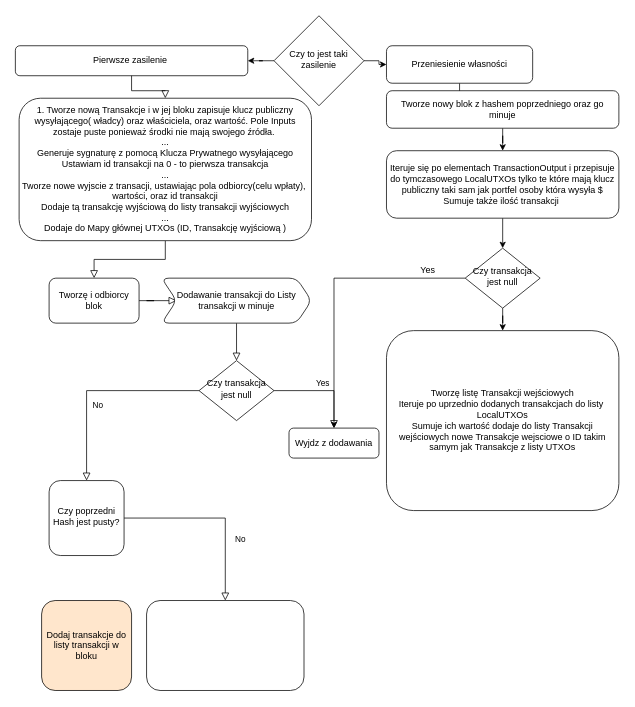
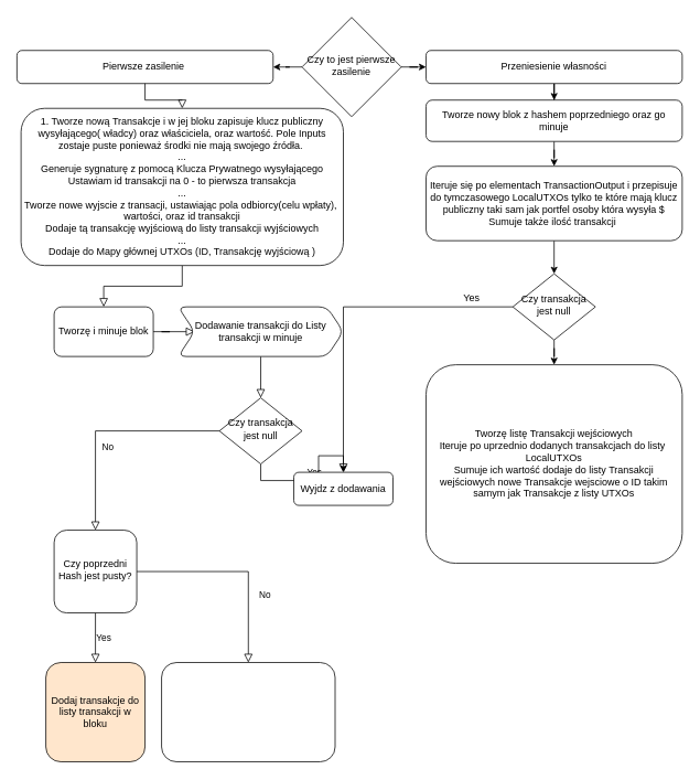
  <mxCell id="0" />
  <mxCell id="1" parent="0" />
  <mxCell id="2" value="" style="rounded=0;html=1;jettySize=auto;orthogonalLoop=1;fontSize=11;endArrow=block;endFill=0;endSize=8;strokeWidth=1;shadow=0;labelBackgroundColor=none;edgeStyle=orthogonalEdgeStyle;entryX=0.5;entryY=0;entryDx=0;entryDy=0;" parent="1" source="24" target="6" edge="1"><mxGeometry relative="1" as="geometry"><mxPoint x="295" y="390" as="sourcePoint" /><Array as="points" /></mxGeometry></mxCell>
  <mxCell id="3" value="Pierwsze zasilenie&amp;nbsp;" style="rounded=1;whiteSpace=wrap;html=1;fontSize=12;glass=0;strokeWidth=1;shadow=0;" parent="1" vertex="1"><mxGeometry x="20" y="60" width="310" height="40" as="geometry" /></mxCell>
  <mxCell id="4" value="No" style="rounded=0;html=1;jettySize=auto;orthogonalLoop=1;fontSize=11;endArrow=block;endFill=0;endSize=8;strokeWidth=1;shadow=0;labelBackgroundColor=none;edgeStyle=orthogonalEdgeStyle;exitX=0;exitY=0.5;exitDx=0;exitDy=0;" parent="1" source="6" target="10" edge="1"><mxGeometry y="20" relative="1" as="geometry"><mxPoint as="offset" /><Array as="points" /></mxGeometry></mxCell>
  <mxCell id="5" value="Yes" style="edgeStyle=orthogonalEdgeStyle;rounded=0;html=1;jettySize=auto;orthogonalLoop=1;fontSize=11;endArrow=block;endFill=0;endSize=8;strokeWidth=1;shadow=0;labelBackgroundColor=none;" parent="1" source="6" target="7" edge="1"><mxGeometry y="10" relative="1" as="geometry"><mxPoint as="offset" /></mxGeometry></mxCell>
  <mxCell id="6" value="Czy transakcja jest null" style="rhombus;whiteSpace=wrap;html=1;shadow=0;fontFamily=Helvetica;fontSize=12;align=center;strokeWidth=1;spacing=6;spacingTop=-4;" parent="1" vertex="1"><mxGeometry x="265" y="480" width="100" height="80" as="geometry" /></mxCell>
- <mxCell id="7" value="Wyjdz z dodawania" style="rounded=1;whiteSpace=wrap;html=1;fontSize=12;glass=0;strokeWidth=1;shadow=0;" parent="1" vertex="1"><mxGeometry x="385" y="570" width="120" height="40" as="geometry" /></mxCell>
+ <mxCell id="7" value="Wyjdz z dodawania" style="rounded=1;whiteSpace=wrap;html=1;fontSize=12;glass=0;strokeWidth=1;shadow=0;" parent="1" vertex="1"><mxGeometry x="355" y="570" width="120" height="40" as="geometry" /></mxCell>
  <mxCell id="8" value="No" style="rounded=0;html=1;jettySize=auto;orthogonalLoop=1;fontSize=11;endArrow=block;endFill=0;endSize=8;strokeWidth=1;shadow=0;labelBackgroundColor=none;edgeStyle=orthogonalEdgeStyle;" parent="1" source="10" target="11" edge="1"><mxGeometry x="0.333" y="20" relative="1" as="geometry"><mxPoint as="offset" /></mxGeometry></mxCell>
+ <mxCell id="9" value="Yes" style="edgeStyle=orthogonalEdgeStyle;rounded=0;html=1;jettySize=auto;orthogonalLoop=1;fontSize=11;endArrow=block;endFill=0;endSize=8;strokeWidth=1;shadow=0;labelBackgroundColor=none;" parent="1" source="10" target="12" edge="1"><mxGeometry y="10" relative="1" as="geometry"><mxPoint as="offset" /></mxGeometry></mxCell>
  <mxCell id="10" value="Czy poprzedni Hash jest pusty?" style="whiteSpace=wrap;html=1;shadow=0;fontFamily=Helvetica;fontSize=12;align=center;strokeWidth=1;spacing=6;spacingTop=-4;rounded=1;" parent="1" vertex="1"><mxGeometry x="65" y="640" width="100" height="100" as="geometry" /></mxCell>
  <mxCell id="11" value="" style="rounded=1;whiteSpace=wrap;html=1;fontSize=12;glass=0;strokeWidth=1;shadow=0;" parent="1" vertex="1"><mxGeometry x="195" y="800" width="210" height="120" as="geometry" /></mxCell>
  <mxCell id="12" value="Dodaj transakcje do listy transakcji w bloku" style="rounded=1;whiteSpace=wrap;html=1;fontSize=12;glass=0;strokeWidth=1;shadow=0;fillColor=#ffe6cc;" parent="1" vertex="1"><mxGeometry x="55" y="800" width="120" height="120" as="geometry" /></mxCell>
  <mxCell id="13" value="" style="rounded=0;html=1;jettySize=auto;orthogonalLoop=1;fontSize=11;endArrow=block;endFill=0;endSize=8;strokeWidth=1;shadow=0;labelBackgroundColor=none;edgeStyle=orthogonalEdgeStyle;entryX=0.5;entryY=0;entryDx=0;entryDy=0;" edge="1" parent="1" source="3" target="25"><mxGeometry relative="1" as="geometry"><mxPoint x="320" y="130" as="sourcePoint" /><mxPoint x="218" y="150" as="targetPoint" /></mxGeometry></mxCell>
  <mxCell id="14" style="edgeStyle=orthogonalEdgeStyle;rounded=0;orthogonalLoop=1;jettySize=auto;html=1;entryX=1;entryY=0.5;entryDx=0;entryDy=0;" edge="1" parent="1" source="16" target="3"><mxGeometry relative="1" as="geometry" /></mxCell>
  <mxCell id="15" style="edgeStyle=orthogonalEdgeStyle;rounded=0;orthogonalLoop=1;jettySize=auto;html=1;entryX=0;entryY=0.5;entryDx=0;entryDy=0;" edge="1" parent="1" source="16" target="18"><mxGeometry relative="1" as="geometry" /></mxCell>
- <mxCell id="16" value="Czy to jest taki zasilenie" style="rhombus;whiteSpace=wrap;html=1;shadow=0;fontFamily=Helvetica;fontSize=12;align=center;strokeWidth=1;spacing=6;spacingTop=-4;" vertex="1" parent="1"><mxGeometry x="365" y="20" width="120" height="120" as="geometry" /></mxCell>
+ <mxCell id="16" value="Czy to jest pierwsze zasilenie" style="rhombus;whiteSpace=wrap;html=1;shadow=0;fontFamily=Helvetica;fontSize=12;align=center;strokeWidth=1;spacing=6;spacingTop=-4;" vertex="1" parent="1"><mxGeometry x="365" y="20" width="120" height="120" as="geometry" /></mxCell>
  <mxCell id="17" value="" style="edgeStyle=orthogonalEdgeStyle;rounded=0;orthogonalLoop=1;jettySize=auto;html=1;entryX=0.5;entryY=0;entryDx=0;entryDy=0;" edge="1" parent="1" source="18" target="27"><mxGeometry relative="1" as="geometry"><mxPoint x="670" y="140" as="targetPoint" /></mxGeometry></mxCell>
- <mxCell id="18" value="Przeniesienie własności" style="rounded=1;whiteSpace=wrap;html=1;fontSize=12;glass=0;strokeWidth=1;shadow=0;" vertex="1" parent="1"><mxGeometry x="515" y="60" width="195" height="50" as="geometry" /></mxCell>
- <mxCell id="19" value="&lt;span style=&quot;white-space: normal&quot;&gt;Tworzę i odbiorcy blok&lt;/span&gt;" style="rounded=1;whiteSpace=wrap;html=1;" vertex="1" parent="1"><mxGeometry x="65" y="370" width="120" height="60" as="geometry" /></mxCell>
+ <mxCell id="18" value="Przeniesienie własności" style="rounded=1;whiteSpace=wrap;html=1;fontSize=12;glass=0;strokeWidth=1;shadow=0;" vertex="1" parent="1"><mxGeometry x="515" y="60" width="310" height="40" as="geometry" /></mxCell>
+ <mxCell id="19" value="&lt;span style=&quot;white-space: normal&quot;&gt;Tworzę i minuje blok&lt;/span&gt;" style="rounded=1;whiteSpace=wrap;html=1;" vertex="1" parent="1"><mxGeometry x="65" y="370" width="120" height="60" as="geometry" /></mxCell>
  <mxCell id="20" value="" style="rounded=0;html=1;jettySize=auto;orthogonalLoop=1;fontSize=11;endArrow=block;endFill=0;endSize=8;strokeWidth=1;shadow=0;labelBackgroundColor=none;edgeStyle=orthogonalEdgeStyle;exitX=0.5;exitY=1;exitDx=0;exitDy=0;" edge="1" parent="1" source="25" target="19"><mxGeometry relative="1" as="geometry"><mxPoint x="218" y="330" as="sourcePoint" /><mxPoint x="435" y="480" as="targetPoint" /></mxGeometry></mxCell>
  <mxCell id="21" value="" style="edgeStyle=orthogonalEdgeStyle;rounded=0;orthogonalLoop=1;jettySize=auto;html=1;" edge="1" parent="1" source="22" target="30"><mxGeometry relative="1" as="geometry" /></mxCell>
  <mxCell id="22" value="Iteruje się po elementach TransactionOutput i przepisuje do tymczasowego LocalUTXOs tylko te które mają klucz publiczny taki sam jak portfel osoby która wysyła $&lt;br&gt;Sumuje także ilość transakcji&amp;nbsp;" style="rounded=1;whiteSpace=wrap;html=1;" vertex="1" parent="1"><mxGeometry x="515" y="200" width="310" height="90" as="geometry" /></mxCell>
  <mxCell id="23" value="" style="rounded=0;html=1;jettySize=auto;orthogonalLoop=1;fontSize=11;endArrow=block;endFill=0;endSize=8;strokeWidth=1;shadow=0;labelBackgroundColor=none;edgeStyle=orthogonalEdgeStyle;entryX=0;entryY=0.5;entryDx=0;entryDy=0;" edge="1" parent="1" source="19" target="24"><mxGeometry relative="1" as="geometry"><mxPoint x="165" y="390" as="sourcePoint" /><mxPoint x="175" y="390" as="targetPoint" /></mxGeometry></mxCell>
  <mxCell id="24" value="&lt;span style=&quot;white-space: normal&quot;&gt;Dodawanie transakcji do Listy transakcji w minuje&lt;/span&gt;" style="shape=step;perimeter=stepPerimeter;whiteSpace=wrap;html=1;fixedSize=1;rounded=1;" vertex="1" parent="1"><mxGeometry x="215" y="370" width="200" height="60" as="geometry" /></mxCell>
  <mxCell id="25" value="&lt;span style=&quot;white-space: normal&quot;&gt;1. Tworze nową Transakcje i w jej bloku zapisuje klucz publiczny wysyłającego( władcy) oraz właściciela, oraz wartość. Pole Inputs zostaje puste ponieważ środki nie mają swojego źródła.&amp;nbsp;&lt;/span&gt;&lt;br style=&quot;white-space: normal&quot;&gt;&lt;span style=&quot;white-space: normal&quot;&gt;...&lt;/span&gt;&lt;br style=&quot;white-space: normal&quot;&gt;&lt;span style=&quot;white-space: normal&quot;&gt;Generuje sygnaturę z pomocą Klucza Prywatnego wysyłającego&lt;/span&gt;&lt;br style=&quot;white-space: normal&quot;&gt;&lt;span style=&quot;white-space: normal&quot;&gt;Ustawiam id transakcji na 0 - to pierwsza transakcja&lt;/span&gt;&lt;br style=&quot;white-space: normal&quot;&gt;&lt;span style=&quot;white-space: normal&quot;&gt;...&lt;/span&gt;&lt;br style=&quot;white-space: normal&quot;&gt;&lt;span style=&quot;white-space: normal&quot;&gt;Tworze nowe wyjscie z transacji, ustawiając pola odbiorcy(celu wpłaty),&amp;nbsp;&lt;/span&gt;&lt;br style=&quot;white-space: normal&quot;&gt;&lt;span style=&quot;white-space: normal&quot;&gt;wartości, oraz id transakcji&lt;/span&gt;&lt;br style=&quot;white-space: normal&quot;&gt;&lt;span style=&quot;white-space: normal&quot;&gt;Dodaje tą transakcję wyjściową do listy transakcji wyjściowych&lt;/span&gt;&lt;br style=&quot;white-space: normal&quot;&gt;&lt;span style=&quot;white-space: normal&quot;&gt;...&lt;/span&gt;&lt;br style=&quot;white-space: normal&quot;&gt;&lt;span style=&quot;white-space: normal&quot;&gt;Dodaje do Mapy głównej UTXOs (ID, Transakcję wyjściową )&lt;/span&gt;" style="rounded=1;whiteSpace=wrap;html=1;" vertex="1" parent="1"><mxGeometry x="25" y="130" width="390" height="190" as="geometry" /></mxCell>
  <mxCell id="26" value="" style="edgeStyle=orthogonalEdgeStyle;rounded=0;orthogonalLoop=1;jettySize=auto;html=1;" edge="1" parent="1" source="27" target="22"><mxGeometry relative="1" as="geometry" /></mxCell>
  <mxCell id="27" value="&lt;span style=&quot;white-space: normal&quot;&gt;Tworze nowy blok z hashem poprzedniego oraz go minuje&lt;/span&gt;" style="rounded=1;whiteSpace=wrap;html=1;" vertex="1" parent="1"><mxGeometry x="515" y="120" width="310" height="50" as="geometry" /></mxCell>
  <mxCell id="28" value="" style="edgeStyle=orthogonalEdgeStyle;rounded=0;orthogonalLoop=1;jettySize=auto;html=1;entryX=0.5;entryY=0;entryDx=0;entryDy=0;" edge="1" parent="1" source="30" target="7"><mxGeometry relative="1" as="geometry"><mxPoint x="540" y="370" as="targetPoint" /></mxGeometry></mxCell>
  <mxCell id="29" value="" style="edgeStyle=orthogonalEdgeStyle;rounded=0;orthogonalLoop=1;jettySize=auto;html=1;entryX=0.5;entryY=0;entryDx=0;entryDy=0;" edge="1" parent="1" source="30" target="32"><mxGeometry relative="1" as="geometry"><mxPoint x="670" y="490" as="targetPoint" /></mxGeometry></mxCell>
  <mxCell id="30" value="Czy transakcja jest null" style="rhombus;whiteSpace=wrap;html=1;shadow=0;fontFamily=Helvetica;fontSize=12;align=center;strokeWidth=1;spacing=6;spacingTop=-4;" vertex="1" parent="1"><mxGeometry x="620" y="330" width="100" height="80" as="geometry" /></mxCell>
  <mxCell id="31" value="Yes" style="text;html=1;align=center;verticalAlign=middle;resizable=0;points=[];autosize=1;" vertex="1" parent="1"><mxGeometry x="550" y="350" width="40" height="20" as="geometry" /></mxCell>
  <mxCell id="32" value="Tworzę listę Transakcji wejściowych&lt;br&gt;Iteruje po uprzednio dodanych transakcjach do listy&amp;nbsp;&lt;br&gt;LocalUTXOs&lt;br&gt;Sumuje ich wartość dodaje do listy Transakcji wejściowych nowe Transakcje wejsciowe o ID takim samym jak Transakcje z listy UTXOs" style="rounded=1;whiteSpace=wrap;html=1;" vertex="1" parent="1"><mxGeometry x="515" y="440" width="310" height="240" as="geometry" /></mxCell>
